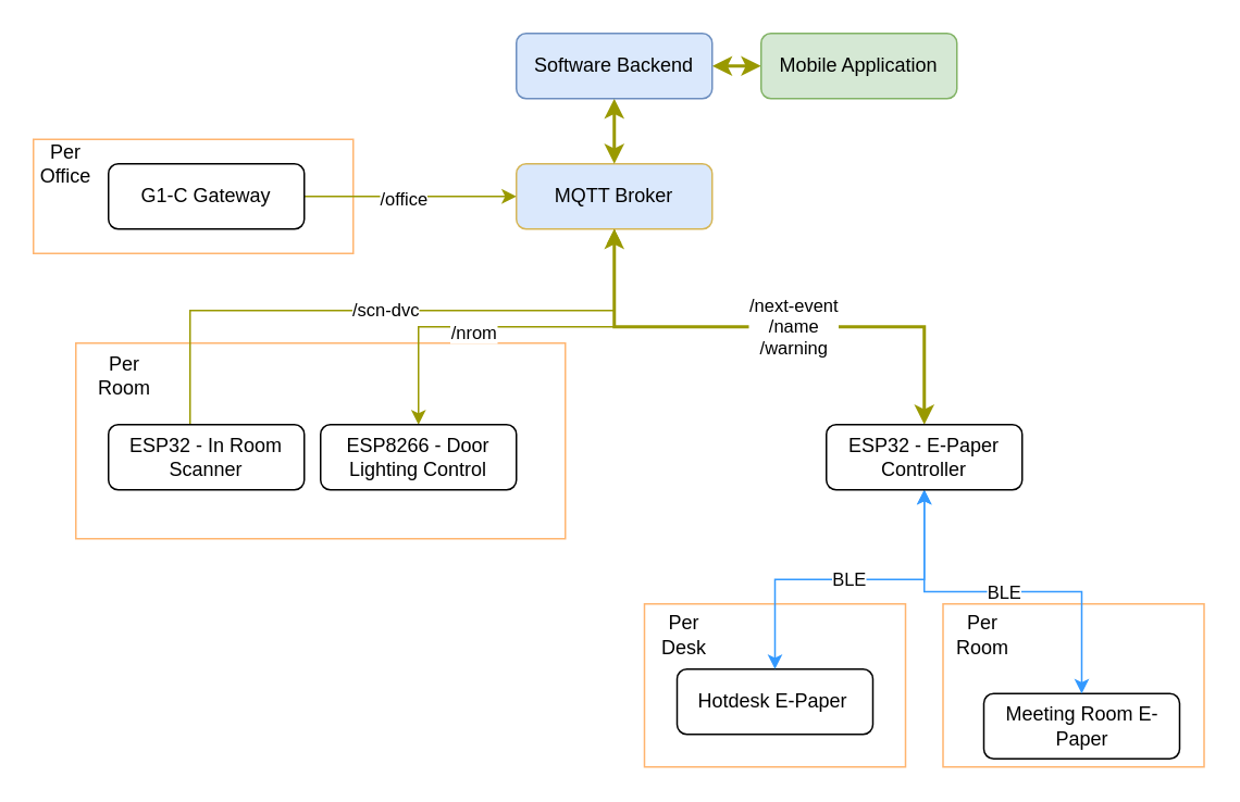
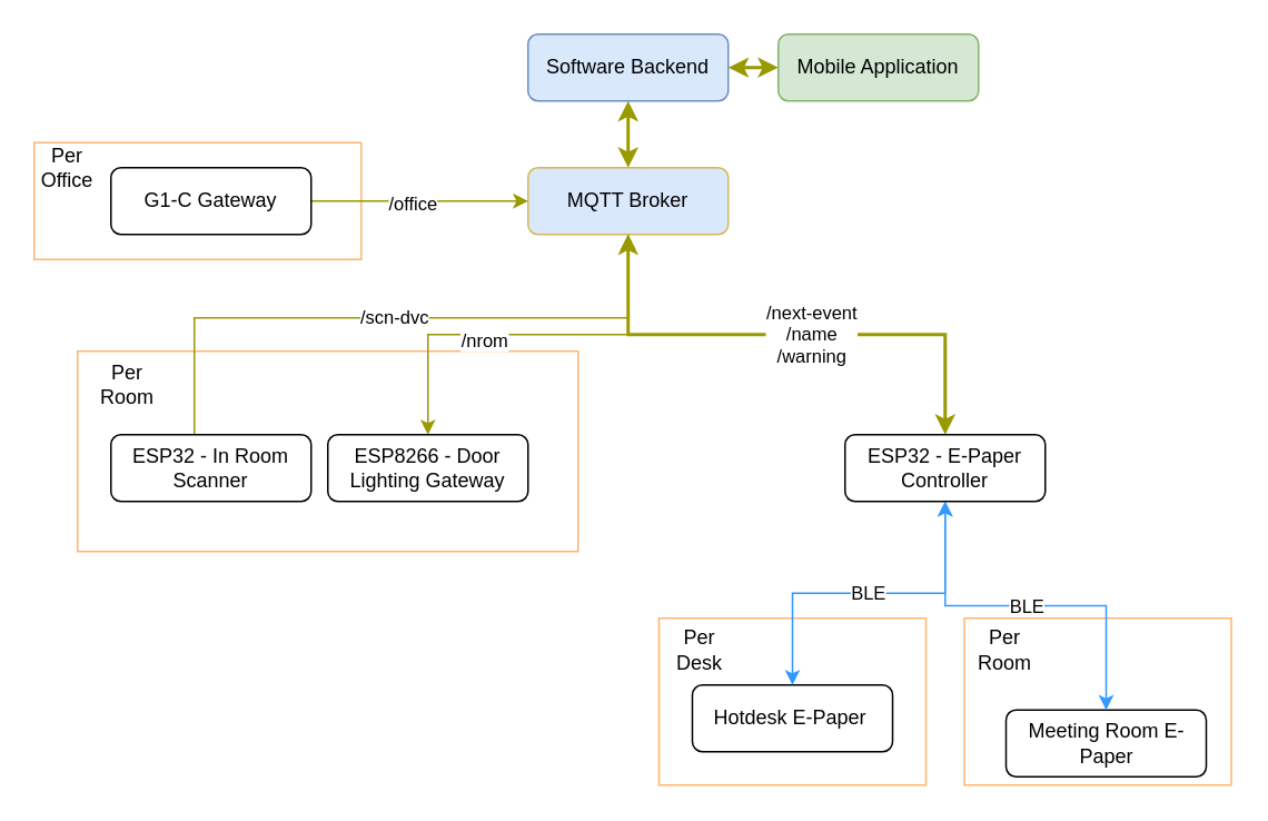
  <mxCell id="0" />
  <mxCell id="1" parent="0" />
  <mxCell id="2" value="" style="rounded=0;whiteSpace=wrap;html=1;strokeColor=#FFB570;" vertex="1" parent="1"><mxGeometry x="577.5" y="370" width="160" height="100" as="geometry" /></mxCell>
  <mxCell id="3" value="Per Room" style="text;html=1;strokeColor=none;fillColor=none;align=center;verticalAlign=middle;whiteSpace=wrap;rounded=0;" vertex="1" parent="1"><mxGeometry x="581.5" y="379" width="40" height="20" as="geometry" /></mxCell>
  <mxCell id="4" value="" style="rounded=0;whiteSpace=wrap;html=1;strokeColor=#FFB570;" vertex="1" parent="1"><mxGeometry x="394.5" y="370" width="160" height="100" as="geometry" /></mxCell>
  <mxCell id="5" value="" style="rounded=0;whiteSpace=wrap;html=1;strokeColor=#FFB570;" vertex="1" parent="1"><mxGeometry x="20" y="85" width="196" height="70" as="geometry" /></mxCell>
  <mxCell id="6" value="" style="rounded=0;whiteSpace=wrap;html=1;strokeColor=#FFB570;" vertex="1" parent="1"><mxGeometry x="46" y="210" width="300" height="120" as="geometry" /></mxCell>
  <mxCell id="7" style="edgeStyle=orthogonalEdgeStyle;rounded=0;orthogonalLoop=1;jettySize=auto;html=1;entryX=0.5;entryY=0;entryDx=0;entryDy=0;strokeColor=#999900;" edge="1" parent="1" source="11" target="14"><mxGeometry relative="1" as="geometry"><Array as="points"><mxPoint x="376" y="200" /><mxPoint x="256" y="200" /></Array></mxGeometry></mxCell>
  <mxCell id="8" value="/nrom" style="edgeLabel;html=1;align=center;verticalAlign=middle;resizable=0;points=[];" vertex="1" connectable="0" parent="7"><mxGeometry x="0.223" y="3" relative="1" as="geometry"><mxPoint as="offset" /></mxGeometry></mxCell>
  <mxCell id="9" style="edgeStyle=orthogonalEdgeStyle;rounded=0;orthogonalLoop=1;jettySize=auto;html=1;entryX=0.5;entryY=0;entryDx=0;entryDy=0;startArrow=classic;startFill=1;strokeWidth=2;strokeColor=#999900;" edge="1" parent="1" source="11" target="27"><mxGeometry relative="1" as="geometry"><Array as="points"><mxPoint x="376" y="200" /><mxPoint x="566" y="200" /></Array></mxGeometry></mxCell>
  <mxCell id="10" value="/next-event&lt;br&gt;/name&lt;br&gt;/warning" style="edgeLabel;html=1;align=center;verticalAlign=middle;resizable=0;points=[];" vertex="1" connectable="0" parent="9"><mxGeometry x="0.088" y="1" relative="1" as="geometry"><mxPoint as="offset" /></mxGeometry></mxCell>
  <mxCell id="11" value="MQTT Broker" style="rounded=1;whiteSpace=wrap;html=1;fillColor=#dae8fc;strokeColor=#d6b656;" vertex="1" parent="1"><mxGeometry x="316" y="100" width="120" height="40" as="geometry" /></mxCell>
  <mxCell id="12" value="/scn-dvc" style="edgeStyle=orthogonalEdgeStyle;rounded=0;orthogonalLoop=1;jettySize=auto;html=1;entryX=0.5;entryY=1;entryDx=0;entryDy=0;strokeColor=#999900;" edge="1" parent="1" source="13" target="11"><mxGeometry relative="1" as="geometry"><Array as="points"><mxPoint x="116" y="190" /><mxPoint x="376" y="190" /></Array></mxGeometry></mxCell>
  <mxCell id="13" value="ESP32 - In Room Scanner" style="rounded=1;whiteSpace=wrap;html=1;" vertex="1" parent="1"><mxGeometry x="66" y="260" width="120" height="40" as="geometry" /></mxCell>
- <mxCell id="14" value="ESP8266 - Door Lighting Control" style="rounded=1;whiteSpace=wrap;html=1;" vertex="1" parent="1"><mxGeometry x="196" y="260" width="120" height="40" as="geometry" /></mxCell>
+ <mxCell id="14" value="ESP8266 - Door Lighting Gateway" style="rounded=1;whiteSpace=wrap;html=1;" vertex="1" parent="1"><mxGeometry x="196" y="260" width="120" height="40" as="geometry" /></mxCell>
  <mxCell id="15" value="Hotdesk E-Paper&amp;nbsp;" style="rounded=1;whiteSpace=wrap;html=1;" vertex="1" parent="1"><mxGeometry x="414.5" y="410" width="120" height="40" as="geometry" /></mxCell>
  <mxCell id="16" value="Meeting Room E-Paper" style="rounded=1;whiteSpace=wrap;html=1;" vertex="1" parent="1"><mxGeometry x="602.5" y="425" width="120" height="40" as="geometry" /></mxCell>
  <mxCell id="17" style="edgeStyle=orthogonalEdgeStyle;rounded=0;orthogonalLoop=1;jettySize=auto;html=1;entryX=0;entryY=0.5;entryDx=0;entryDy=0;strokeColor=#999900;" edge="1" parent="1" source="19" target="11"><mxGeometry relative="1" as="geometry" /></mxCell>
  <mxCell id="18" value="/office" style="edgeLabel;html=1;align=center;verticalAlign=middle;resizable=0;points=[];" vertex="1" connectable="0" parent="17"><mxGeometry x="-0.084" y="-1" relative="1" as="geometry"><mxPoint as="offset" /></mxGeometry></mxCell>
  <mxCell id="19" value="G1-C Gateway" style="rounded=1;whiteSpace=wrap;html=1;" vertex="1" parent="1"><mxGeometry x="66" y="100" width="120" height="40" as="geometry" /></mxCell>
  <mxCell id="20" style="edgeStyle=orthogonalEdgeStyle;rounded=0;orthogonalLoop=1;jettySize=auto;html=1;entryX=0.5;entryY=0;entryDx=0;entryDy=0;startArrow=classic;startFill=1;strokeWidth=2;strokeColor=#999900;" edge="1" parent="1" source="22" target="11"><mxGeometry relative="1" as="geometry" /></mxCell>
  <mxCell id="21" style="edgeStyle=orthogonalEdgeStyle;rounded=0;orthogonalLoop=1;jettySize=auto;html=1;startArrow=classic;startFill=1;strokeColor=#999900;strokeWidth=2;entryX=0;entryY=0.5;entryDx=0;entryDy=0;" edge="1" parent="1" source="22" target="29"><mxGeometry relative="1" as="geometry"><mxPoint x="466" y="60" as="targetPoint" /></mxGeometry></mxCell>
  <mxCell id="22" value="Software Backend" style="rounded=1;whiteSpace=wrap;html=1;fillColor=#dae8fc;strokeColor=#6c8ebf;" vertex="1" parent="1"><mxGeometry x="316" y="20" width="120" height="40" as="geometry" /></mxCell>
  <mxCell id="23" value="Per Room" style="text;html=1;strokeColor=none;fillColor=none;align=center;verticalAlign=middle;whiteSpace=wrap;rounded=0;" vertex="1" parent="1"><mxGeometry x="56" y="220" width="40" height="20" as="geometry" /></mxCell>
  <mxCell id="24" value="Per Office" style="text;html=1;strokeColor=none;fillColor=none;align=center;verticalAlign=middle;whiteSpace=wrap;rounded=0;" vertex="1" parent="1"><mxGeometry x="20" y="90" width="40" height="20" as="geometry" /></mxCell>
  <mxCell id="25" value="BLE" style="edgeStyle=orthogonalEdgeStyle;rounded=0;orthogonalLoop=1;jettySize=auto;html=1;entryX=0.5;entryY=0;entryDx=0;entryDy=0;startArrow=classic;startFill=1;strokeWidth=1;strokeColor=#3399FF;" edge="1" parent="1" source="27" target="15"><mxGeometry relative="1" as="geometry" /></mxCell>
  <mxCell id="26" value="BLE" style="edgeStyle=orthogonalEdgeStyle;rounded=0;orthogonalLoop=1;jettySize=auto;html=1;startArrow=classic;startFill=1;strokeWidth=1;strokeColor=#3399FF;" edge="1" parent="1" source="27" target="16"><mxGeometry relative="1" as="geometry" /></mxCell>
  <mxCell id="27" value="ESP32 - E-Paper Controller" style="rounded=1;whiteSpace=wrap;html=1;" vertex="1" parent="1"><mxGeometry x="506" y="260" width="120" height="40" as="geometry" /></mxCell>
  <mxCell id="28" value="Per Desk" style="text;html=1;strokeColor=none;fillColor=none;align=center;verticalAlign=middle;whiteSpace=wrap;rounded=0;" vertex="1" parent="1"><mxGeometry x="398.5" y="379" width="40" height="20" as="geometry" /></mxCell>
  <mxCell id="29" value="Mobile Application" style="rounded=1;whiteSpace=wrap;html=1;fillColor=#d5e8d4;strokeColor=#82b366;" vertex="1" parent="1"><mxGeometry x="466" y="20" width="120" height="40" as="geometry" /></mxCell>
